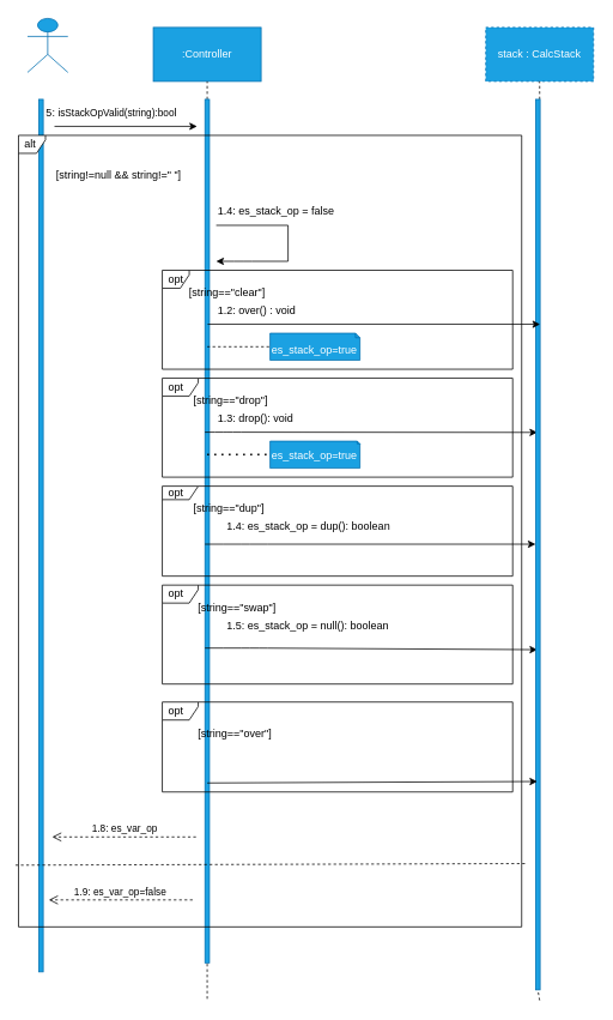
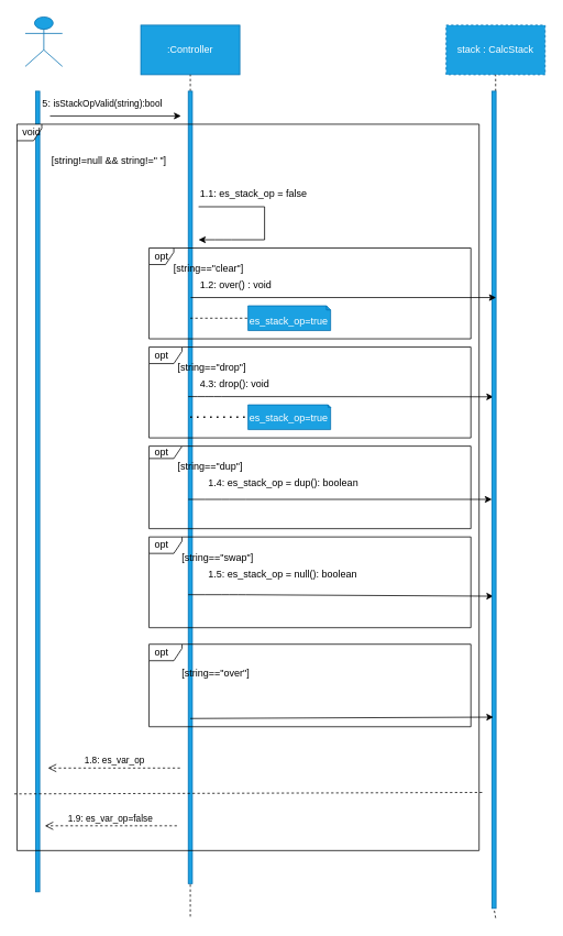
  <mxCell id="0" />
  <mxCell id="1" parent="0" />
  <mxCell id="2" value="Actor" style="shape=umlActor;verticalLabelPosition=bottom;verticalAlign=top;html=1;fillColor=#1ba1e2;fontColor=#ffffff;strokeColor=#006EAF;" parent="1" vertex="1"><mxGeometry x="30" y="20" width="45" height="60" as="geometry" /></mxCell>
  <mxCell id="3" value="" style="html=1;points=[];perimeter=orthogonalPerimeter;fillColor=#1ba1e2;fontColor=#ffffff;strokeColor=#006EAF;" parent="1" vertex="1"><mxGeometry x="42.5" y="110" width="5" height="970" as="geometry" /></mxCell>
  <mxCell id="4" value="" style="endArrow=classic;html=1;entryX=1;entryY=1;entryDx=0;entryDy=0;" parent="1" target="5" edge="1"><mxGeometry width="50" height="50" relative="1" as="geometry"><mxPoint x="60" y="140" as="sourcePoint" /><mxPoint x="180" y="140" as="targetPoint" /></mxGeometry></mxCell>
  <mxCell id="5" value="5: &lt;font style=&quot;font-size: 11px;&quot;&gt;isStackOpValid(string):boo&lt;/font&gt;l" style="text;html=1;strokeColor=none;fillColor=none;align=left;verticalAlign=middle;whiteSpace=wrap;rounded=0;" parent="1" vertex="1"><mxGeometry x="48.75" y="110" width="170" height="30" as="geometry" /></mxCell>
  <mxCell id="6" value=":Controller" style="rounded=0;whiteSpace=wrap;html=1;fillColor=#1ba1e2;fontColor=#ffffff;strokeColor=#006EAF;" parent="1" vertex="1"><mxGeometry x="170" y="30" width="120" height="60" as="geometry" /></mxCell>
  <mxCell id="7" value="" style="endArrow=none;dashed=1;html=1;startArrow=none;" parent="1" source="9" edge="1"><mxGeometry width="50" height="50" relative="1" as="geometry"><mxPoint x="230" y="810" as="sourcePoint" /><mxPoint x="230" y="90" as="targetPoint" /></mxGeometry></mxCell>
  <mxCell id="8" value="" style="endArrow=none;dashed=1;html=1;" parent="1" target="9" edge="1"><mxGeometry width="50" height="50" relative="1" as="geometry"><mxPoint x="230" y="1110" as="sourcePoint" /><mxPoint x="230" y="90" as="targetPoint" /></mxGeometry></mxCell>
  <mxCell id="9" value="" style="html=1;points=[];perimeter=orthogonalPerimeter;fillColor=#1ba1e2;fontColor=#ffffff;strokeColor=#006EAF;" parent="1" vertex="1"><mxGeometry x="227.5" y="110" width="5" height="960" as="geometry" /></mxCell>
- <mxCell id="10" value="alt" style="shape=umlFrame;whiteSpace=wrap;html=1;width=30;height=20;boundedLbl=1;verticalAlign=middle;align=left;spacingLeft=5;" parent="1" vertex="1"><mxGeometry x="20" y="150" width="560" height="880" as="geometry" /></mxCell>
+ <mxCell id="10" value="void" style="shape=umlFrame;whiteSpace=wrap;html=1;width=30;height=20;boundedLbl=1;verticalAlign=middle;align=left;spacingLeft=5;" parent="1" vertex="1"><mxGeometry x="20" y="150" width="560" height="880" as="geometry" /></mxCell>
  <mxCell id="11" value="[string!=null &amp;amp;&amp;amp; string!=&quot; &quot;]" style="text;html=1;strokeColor=none;fillColor=none;align=left;verticalAlign=middle;whiteSpace=wrap;rounded=0;" parent="1" vertex="1"><mxGeometry x="60" y="180" width="147.5" height="30" as="geometry" /></mxCell>
  <mxCell id="12" value="" style="endArrow=classic;html=1;" parent="1" edge="1"><mxGeometry width="50" height="50" relative="1" as="geometry"><mxPoint x="320" y="290" as="sourcePoint" /><mxPoint x="240" y="290" as="targetPoint" /><Array as="points"><mxPoint x="270" y="290" /></Array></mxGeometry></mxCell>
  <mxCell id="13" value="" style="endArrow=none;html=1;" parent="1" edge="1"><mxGeometry width="50" height="50" relative="1" as="geometry"><mxPoint x="320" y="290" as="sourcePoint" /><mxPoint x="320" y="250" as="targetPoint" /></mxGeometry></mxCell>
  <mxCell id="14" value="" style="endArrow=none;html=1;" parent="1" edge="1"><mxGeometry width="50" height="50" relative="1" as="geometry"><mxPoint x="240" y="250" as="sourcePoint" /><mxPoint x="320" y="250" as="targetPoint" /></mxGeometry></mxCell>
- <mxCell id="15" value="1.4: es_stack_op = false" style="text;html=1;strokeColor=none;fillColor=none;align=left;verticalAlign=middle;whiteSpace=wrap;rounded=0;" parent="1" vertex="1"><mxGeometry x="240" y="220" width="150" height="30" as="geometry" /></mxCell>
+ <mxCell id="15" value="1.1: es_stack_op = false" style="text;html=1;strokeColor=none;fillColor=none;align=left;verticalAlign=middle;whiteSpace=wrap;rounded=0;" parent="1" vertex="1"><mxGeometry x="240" y="220" width="150" height="30" as="geometry" /></mxCell>
  <mxCell id="16" value="opt" style="shape=umlFrame;whiteSpace=wrap;html=1;width=30;height=20;boundedLbl=1;verticalAlign=middle;align=left;spacingLeft=5;" parent="1" vertex="1"><mxGeometry x="180" y="300" width="390" height="110" as="geometry" /></mxCell>
  <mxCell id="17" value="1.2: over() : void" style="text;html=1;strokeColor=none;fillColor=none;align=left;verticalAlign=middle;whiteSpace=wrap;rounded=0;" parent="1" vertex="1"><mxGeometry x="240" y="330" width="240" height="30" as="geometry" /></mxCell>
  <mxCell id="18" value="[string==&quot;clear&quot;]" style="text;html=1;strokeColor=none;fillColor=none;align=left;verticalAlign=middle;whiteSpace=wrap;rounded=0;" parent="1" vertex="1"><mxGeometry x="207.5" y="310" width="70" height="30" as="geometry" /></mxCell>
  <mxCell id="19" value="opt" style="shape=umlFrame;whiteSpace=wrap;html=1;width=40;height=20;boundedLbl=1;verticalAlign=middle;align=left;spacingLeft=5;" parent="1" vertex="1"><mxGeometry x="180" y="420" width="390" height="110" as="geometry" /></mxCell>
  <mxCell id="20" value="[string==&quot;drop&quot;]" style="text;html=1;strokeColor=none;fillColor=none;align=left;verticalAlign=middle;whiteSpace=wrap;rounded=0;" parent="1" vertex="1"><mxGeometry x="212.5" y="430" width="67.5" height="30" as="geometry" /></mxCell>
- <mxCell id="21" value="1.3: drop(): void" style="text;html=1;strokeColor=none;fillColor=none;align=left;verticalAlign=middle;whiteSpace=wrap;rounded=0;" parent="1" vertex="1"><mxGeometry x="240" y="450" width="210" height="30" as="geometry" /></mxCell>
+ <mxCell id="21" value="4.3: drop(): void" style="text;html=1;strokeColor=none;fillColor=none;align=left;verticalAlign=middle;whiteSpace=wrap;rounded=0;" parent="1" vertex="1"><mxGeometry x="240" y="450" width="210" height="30" as="geometry" /></mxCell>
  <mxCell id="22" value="" style="endArrow=classic;html=1;entryX=0.369;entryY=0.374;entryDx=0;entryDy=0;entryPerimeter=0;" parent="1" edge="1" target="39"><mxGeometry width="50" height="50" relative="1" as="geometry"><mxPoint x="227.5" y="480" as="sourcePoint" /><mxPoint x="307.5" y="480" as="targetPoint" /><Array as="points"><mxPoint x="237.5" y="480" /><mxPoint x="257.5" y="480" /></Array></mxGeometry></mxCell>
  <mxCell id="23" value="opt" style="shape=umlFrame;whiteSpace=wrap;html=1;width=40;height=15;boundedLbl=1;verticalAlign=middle;align=left;spacingLeft=5;" parent="1" vertex="1"><mxGeometry x="180" y="540" width="390" height="100" as="geometry" /></mxCell>
  <mxCell id="24" value="[string==&quot;dup&quot;]" style="text;html=1;strokeColor=none;fillColor=none;align=left;verticalAlign=middle;whiteSpace=wrap;rounded=0;" parent="1" vertex="1"><mxGeometry x="212.5" y="550" width="67.5" height="30" as="geometry" /></mxCell>
  <mxCell id="25" value="1.4: es_stack_op = dup(): boolean&amp;nbsp;" style="text;html=1;strokeColor=none;fillColor=none;align=left;verticalAlign=middle;whiteSpace=wrap;rounded=0;" parent="1" vertex="1"><mxGeometry x="250" y="570" width="260" height="30" as="geometry" /></mxCell>
  <mxCell id="26" value="" style="endArrow=classic;html=1;" parent="1" edge="1" target="39"><mxGeometry width="50" height="50" relative="1" as="geometry"><mxPoint x="227.5" y="604.5" as="sourcePoint" /><mxPoint x="610" y="605" as="targetPoint" /><Array as="points"><mxPoint x="257.5" y="604.5" /><mxPoint x="287.5" y="604.5" /></Array></mxGeometry></mxCell>
  <mxCell id="27" value="opt" style="shape=umlFrame;whiteSpace=wrap;html=1;width=40;height=20;boundedLbl=1;verticalAlign=middle;align=left;spacingLeft=5;" parent="1" vertex="1"><mxGeometry x="180" y="650" width="390" height="110" as="geometry" /></mxCell>
  <mxCell id="28" value="[string==&quot;swap&quot;]" style="text;html=1;strokeColor=none;fillColor=none;align=left;verticalAlign=middle;whiteSpace=wrap;rounded=0;" parent="1" vertex="1"><mxGeometry x="217.5" y="660" width="67.5" height="30" as="geometry" /></mxCell>
  <mxCell id="29" value="" style="endArrow=classic;html=1;entryX=0.369;entryY=0.618;entryDx=0;entryDy=0;entryPerimeter=0;" parent="1" edge="1" target="39"><mxGeometry width="50" height="50" relative="1" as="geometry"><mxPoint x="227.5" y="720" as="sourcePoint" /><mxPoint x="307.5" y="720" as="targetPoint" /><Array as="points"><mxPoint x="257.5" y="720" /><mxPoint x="287.5" y="720" /></Array></mxGeometry></mxCell>
  <mxCell id="30" value="1.5: es_stack_op = null(): boolean" style="text;html=1;strokeColor=none;fillColor=none;align=left;verticalAlign=middle;whiteSpace=wrap;rounded=0;" parent="1" vertex="1"><mxGeometry x="250" y="680" width="250" height="30" as="geometry" /></mxCell>
  <mxCell id="31" value="opt" style="shape=umlFrame;whiteSpace=wrap;html=1;width=40;height=20;boundedLbl=1;verticalAlign=middle;align=left;spacingLeft=5;" parent="1" vertex="1"><mxGeometry x="180" y="780" width="390" height="100" as="geometry" /></mxCell>
  <mxCell id="32" value="[string==&quot;over&quot;]" style="text;html=1;strokeColor=none;fillColor=none;align=left;verticalAlign=middle;whiteSpace=wrap;rounded=0;" parent="1" vertex="1"><mxGeometry x="217.5" y="800" width="82.5" height="30" as="geometry" /></mxCell>
  <mxCell id="33" value="1.8: es_var_op" style="endArrow=open;startArrow=none;endFill=0;startFill=0;endSize=8;html=1;verticalAlign=bottom;dashed=1;labelBackgroundColor=none;" parent="1" edge="1"><mxGeometry width="160" relative="1" as="geometry"><mxPoint x="217.5" y="930" as="sourcePoint" /><mxPoint x="57.5" y="930" as="targetPoint" /></mxGeometry></mxCell>
  <mxCell id="34" value="" style="endArrow=none;dashed=1;html=1;entryX=1.01;entryY=0.92;entryDx=0;entryDy=0;entryPerimeter=0;exitX=-0.006;exitY=0.922;exitDx=0;exitDy=0;exitPerimeter=0;" parent="1" target="10" edge="1" source="10"><mxGeometry width="50" height="50" relative="1" as="geometry"><mxPoint x="20" y="1030" as="sourcePoint" /><mxPoint x="70" y="980" as="targetPoint" /></mxGeometry></mxCell>
  <mxCell id="35" value="1.9: es_var_op=false" style="endArrow=open;startArrow=none;endFill=0;startFill=0;endSize=8;html=1;verticalAlign=bottom;dashed=1;labelBackgroundColor=none;" parent="1" edge="1"><mxGeometry x="0.031" width="160" relative="1" as="geometry"><mxPoint x="213.75" y="1000" as="sourcePoint" /><mxPoint x="53.75" y="1000" as="targetPoint" /><mxPoint x="1" as="offset" /></mxGeometry></mxCell>
  <mxCell id="36" value="stack : CalcStack" style="rounded=0;whiteSpace=wrap;html=1;fillColor=#1ba1e2;fontColor=#ffffff;strokeColor=#006EAF;dashed=1;" vertex="1" parent="1"><mxGeometry x="540" y="30" width="120" height="60" as="geometry" /></mxCell>
  <mxCell id="37" value="" style="endArrow=none;dashed=1;html=1;entryX=0.5;entryY=1;entryDx=0;entryDy=0;startArrow=none;" edge="1" parent="1" source="39" target="36"><mxGeometry width="50" height="50" relative="1" as="geometry"><mxPoint x="600" y="1111.667" as="sourcePoint" /><mxPoint x="600" y="100" as="targetPoint" /></mxGeometry></mxCell>
  <mxCell id="38" value="" style="endArrow=none;dashed=1;html=1;entryX=0.5;entryY=1;entryDx=0;entryDy=0;" edge="1" parent="1" target="39"><mxGeometry width="50" height="50" relative="1" as="geometry"><mxPoint x="600" y="1111.667" as="sourcePoint" /><mxPoint x="600" y="90" as="targetPoint" /></mxGeometry></mxCell>
  <mxCell id="39" value="" style="html=1;points=[];perimeter=orthogonalPerimeter;fillColor=#1ba1e2;fontColor=#ffffff;strokeColor=#006EAF;" vertex="1" parent="1"><mxGeometry x="595.5" y="110" width="5" height="990" as="geometry" /></mxCell>
  <mxCell id="40" value="" style="endArrow=classic;html=1;" edge="1" parent="1"><mxGeometry width="50" height="50" relative="1" as="geometry"><mxPoint x="230.5" y="360" as="sourcePoint" /><mxPoint x="600.5" y="360" as="targetPoint" /></mxGeometry></mxCell>
  <mxCell id="41" value="es_stack_op=true" style="shape=note2;boundedLbl=1;whiteSpace=wrap;html=1;size=5;verticalAlign=top;align=left;fillColor=#1ba1e2;fontColor=#ffffff;strokeColor=#006EAF;" vertex="1" parent="1"><mxGeometry x="300" y="370" width="100" height="30" as="geometry" /></mxCell>
  <mxCell id="42" value="" style="endArrow=none;dashed=1;html=1;" edge="1" parent="1" target="41"><mxGeometry width="50" height="50" relative="1" as="geometry"><mxPoint x="230" y="385" as="sourcePoint" /><mxPoint x="280" y="350" as="targetPoint" /></mxGeometry></mxCell>
  <mxCell id="43" value="es_stack_op=true" style="shape=note2;boundedLbl=1;whiteSpace=wrap;html=1;size=3;verticalAlign=top;align=left;fillColor=#1ba1e2;fontColor=#ffffff;strokeColor=#006EAF;" vertex="1" parent="1"><mxGeometry x="300" y="490" width="100" height="30" as="geometry" /></mxCell>
  <mxCell id="44" value="" style="endArrow=none;dashed=1;html=1;dashPattern=1 3;strokeWidth=2;entryX=0;entryY=0.5;entryDx=0;entryDy=0;entryPerimeter=0;" edge="1" parent="1" target="43"><mxGeometry width="50" height="50" relative="1" as="geometry"><mxPoint x="230" y="505" as="sourcePoint" /><mxPoint x="280" y="460" as="targetPoint" /></mxGeometry></mxCell>
  <mxCell id="45" value="" style="endArrow=classic;html=1;entryX=0.369;entryY=0.766;entryDx=0;entryDy=0;entryPerimeter=0;" edge="1" parent="1" target="39"><mxGeometry width="50" height="50" relative="1" as="geometry"><mxPoint x="230" y="870" as="sourcePoint" /><mxPoint x="280" y="820" as="targetPoint" /></mxGeometry></mxCell>
